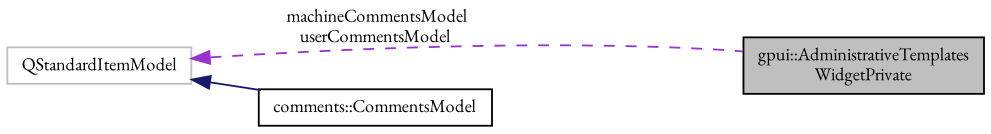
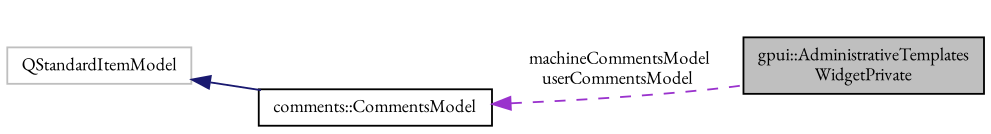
  digraph {
    fontname="EB Garamond"
    rankdir=LR
    node [color=black fillcolor=white fontname="EB Garamond" fontsize=10 shape=record style=filled]
    edge [dir=back fontname="EB Garamond" fontsize=10 labelfontname=Helvetica labelfontsize=10]
    n1 [fillcolor=grey75 fontcolor=black height=0.2 label="gpui::AdministrativeTemplates\lWidgetPrivate" width=0.4]
    n2 [height=0.2 label="comments::CommentsModel" width=0.4]
    n3 [color=grey75 height=0.2 label=QStandardItemModel width=0.4]
-   n3 -> n1 [color=darkorchid3 label=" machineCommentsModel\nuserCommentsModel" style=dashed]
+   n2 -> n1 [color=darkorchid3 label=" machineCommentsModel\nuserCommentsModel" style=dashed]
    n3 -> n2 [color=midnightblue style=solid]
  }
